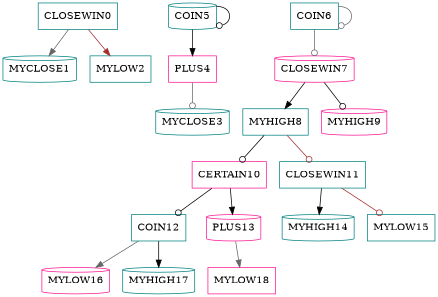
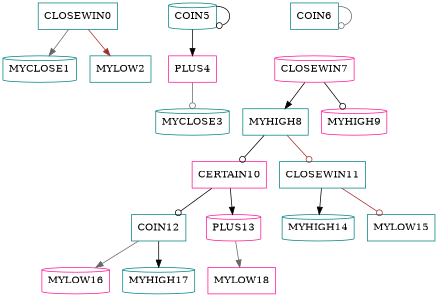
  digraph {
    node [color=teal shape=box]
    edge [arrowhead=normal color=black]
    MYCLOSE1 [shape=cylinder]
    CLOSEWIN0
    MYLOW2
    PLUS4 [color=deeppink]
    MYCLOSE3 [shape=cylinder]
    COIN5 [shape=cylinder]
    COIN6
    CLOSEWIN7 [color=deeppink shape=cylinder]
    n9 [label=MYHIGH8]
    MYHIGH9 [color=deeppink shape=cylinder]
    CERTAIN10 [color=deeppink]
    CLOSEWIN11
    COIN12
    PLUS13 [color=deeppink shape=cylinder]
    MYHIGH14 [shape=cylinder]
    MYLOW15
    MYLOW16 [color=deeppink shape=cylinder]
    MYHIGH17 [shape=cylinder]
    MYLOW18 [color=deeppink]
    CLOSEWIN0 -> MYCLOSE1 [color=gray40]
    CLOSEWIN0 -> MYLOW2 [color=brown]
    PLUS4 -> MYCLOSE3 [arrowhead=odot color=gray40]
    COIN5 -> PLUS4
    COIN5 -> COIN5 [arrowhead=odot]
    COIN6 -> COIN6 [arrowhead=odot color=gray40]
-   COIN6 -> CLOSEWIN7 [arrowhead=odot color=gray40]
    CLOSEWIN7 -> n9
    CLOSEWIN7 -> MYHIGH9 [arrowhead=odot]
    n9 -> CERTAIN10 [arrowhead=odot]
    n9 -> CLOSEWIN11 [arrowhead=odot color=brown]
    CERTAIN10 -> COIN12 [arrowhead=odot]
    CERTAIN10 -> PLUS13
    CLOSEWIN11 -> MYHIGH14
    CLOSEWIN11 -> MYLOW15 [arrowhead=odot color=brown]
    COIN12 -> MYLOW16 [color=gray40]
    COIN12 -> MYHIGH17
    PLUS13 -> MYLOW18 [color=gray40]
  }
